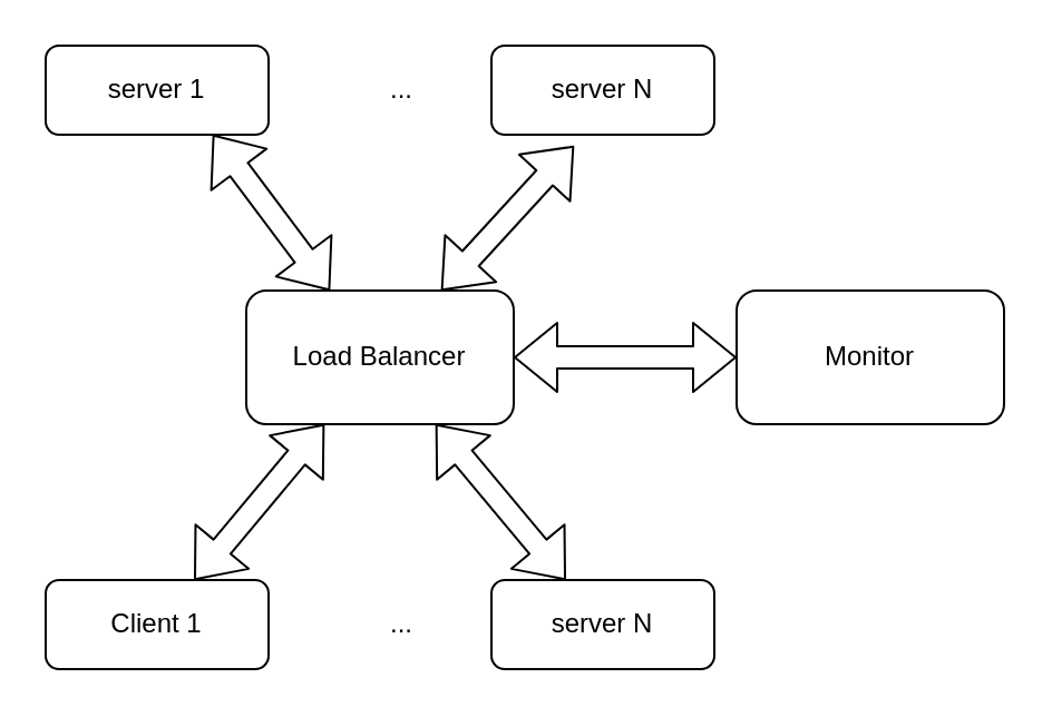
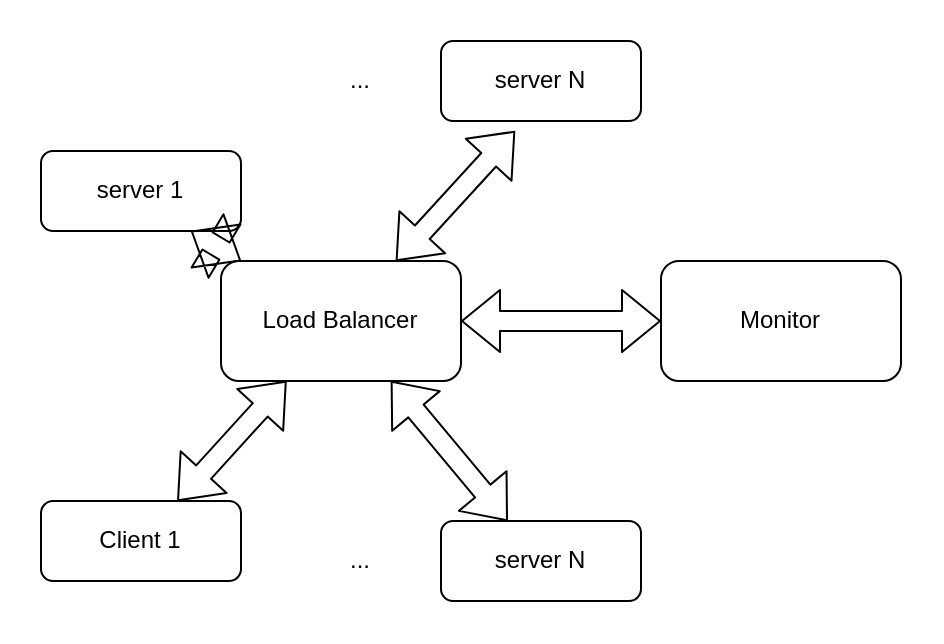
  <mxCell id="0" />
  <mxCell id="1" parent="0" />
- <mxCell id="2" value="server 1" style="rounded=1;whiteSpace=wrap;html=1;" vertex="1" parent="1"><mxGeometry x="20" y="20" width="100" height="40" as="geometry" /></mxCell>
+ <mxCell id="2" value="server 1" style="rounded=1;whiteSpace=wrap;html=1;" vertex="1" parent="1"><mxGeometry x="20" y="75" width="100" height="40" as="geometry" /></mxCell>
  <mxCell id="3" value="server N" style="rounded=1;whiteSpace=wrap;html=1;" vertex="1" parent="1"><mxGeometry x="220" y="20" width="100" height="40" as="geometry" /></mxCell>
  <mxCell id="4" value="Load Balancer" style="rounded=1;whiteSpace=wrap;html=1;" vertex="1" parent="1"><mxGeometry x="110" y="130" width="120" height="60" as="geometry" /></mxCell>
  <mxCell id="5" value="Monitor" style="rounded=1;whiteSpace=wrap;html=1;" vertex="1" parent="1"><mxGeometry x="330" y="130" width="120" height="60" as="geometry" /></mxCell>
- <mxCell id="6" value="Client 1" style="rounded=1;whiteSpace=wrap;html=1;" vertex="1" parent="1"><mxGeometry x="20" y="260" width="100" height="40" as="geometry" /></mxCell>
+ <mxCell id="6" value="Client 1" style="rounded=1;whiteSpace=wrap;html=1;" vertex="1" parent="1"><mxGeometry x="20" y="250" width="100" height="40" as="geometry" /></mxCell>
  <mxCell id="7" value="server N" style="rounded=1;whiteSpace=wrap;html=1;" vertex="1" parent="1"><mxGeometry x="220" y="260" width="100" height="40" as="geometry" /></mxCell>
  <mxCell id="8" value="...&lt;span style=&quot;color: rgba(0 , 0 , 0 , 0) ; font-family: monospace ; font-size: 0px&quot;&gt;%3CmxGraphModel%3E%3Croot%3E%3CmxCell%20id%3D%220%22%2F%3E%3CmxCell%20id%3D%221%22%20parent%3D%220%22%2F%3E%3CmxCell%20id%3D%222%22%20value%3D%22server%201%22%20style%3D%22rounded%3D1%3BwhiteSpace%3Dwrap%3Bhtml%3D1%3B%22%20vertex%3D%221%22%20parent%3D%221%22%3E%3CmxGeometry%20x%3D%22160%22%20y%3D%2270%22%20width%3D%22100%22%20height%3D%2240%22%20as%3D%22geometry%22%2F%3E%3C%2FmxCell%3E%3C%2Froot%3E%3C%2FmxGraphModel%3E&lt;/span&gt;" style="text;html=1;strokeColor=none;fillColor=none;align=center;verticalAlign=middle;whiteSpace=wrap;rounded=0;" vertex="1" parent="1"><mxGeometry x="160" y="30" width="40" height="20" as="geometry" /></mxCell>
  <mxCell id="9" value="...&lt;span style=&quot;color: rgba(0 , 0 , 0 , 0) ; font-family: monospace ; font-size: 0px&quot;&gt;%3CmxGraphModel%3E%3Croot%3E%3CmxCell%20id%3D%220%22%2F%3E%3CmxCell%20id%3D%221%22%20parent%3D%220%22%2F%3E%3CmxCell%20id%3D%222%22%20value%3D%22server%201%22%20style%3D%22rounded%3D1%3BwhiteSpace%3Dwrap%3Bhtml%3D1%3B%22%20vertex%3D%221%22%20parent%3D%221%22%3E%3CmxGeometry%20x%3D%22160%22%20y%3D%2270%22%20width%3D%22100%22%20height%3D%2240%22%20as%3D%22geometry%22%2F%3E%3C%2FmxCell%3E%3C%2Froot%3E%3C%2FmxGraphModel%3E&lt;/span&gt;" style="text;html=1;strokeColor=none;fillColor=none;align=center;verticalAlign=middle;whiteSpace=wrap;rounded=0;" vertex="1" parent="1"><mxGeometry x="160" y="270" width="40" height="20" as="geometry" /></mxCell>
  <mxCell id="10" value="" style="shape=flexArrow;endArrow=classic;startArrow=classic;html=1;entryX=0.75;entryY=1;entryDx=0;entryDy=0;" edge="1" parent="1" source="4" target="2"><mxGeometry width="100" height="100" relative="1" as="geometry"><mxPoint x="-10" y="180" as="sourcePoint" /><mxPoint x="90" y="80" as="targetPoint" /></mxGeometry></mxCell>
  <mxCell id="11" value="" style="shape=flexArrow;endArrow=classic;startArrow=classic;html=1;entryX=0.37;entryY=1.125;entryDx=0;entryDy=0;entryPerimeter=0;" edge="1" parent="1" source="4" target="3"><mxGeometry width="100" height="100" relative="1" as="geometry"><mxPoint x="-10" y="180" as="sourcePoint" /><mxPoint x="90" y="80" as="targetPoint" /></mxGeometry></mxCell>
  <mxCell id="12" value="" style="shape=flexArrow;endArrow=classic;startArrow=classic;html=1;entryX=0;entryY=0.5;entryDx=0;entryDy=0;" edge="1" parent="1" source="4" target="5"><mxGeometry width="100" height="100" relative="1" as="geometry"><mxPoint x="-10" y="180" as="sourcePoint" /><mxPoint x="90" y="80" as="targetPoint" /></mxGeometry></mxCell>
  <mxCell id="13" value="" style="shape=flexArrow;endArrow=classic;startArrow=classic;html=1;" edge="1" parent="1" source="4" target="7"><mxGeometry width="100" height="100" relative="1" as="geometry"><mxPoint x="-10" y="180" as="sourcePoint" /><mxPoint x="90" y="80" as="targetPoint" /></mxGeometry></mxCell>
  <mxCell id="14" value="" style="shape=flexArrow;endArrow=classic;startArrow=classic;html=1;" edge="1" parent="1" source="4" target="6"><mxGeometry width="100" height="100" relative="1" as="geometry"><mxPoint x="-10" y="180" as="sourcePoint" /><mxPoint x="90" y="80" as="targetPoint" /></mxGeometry></mxCell>
